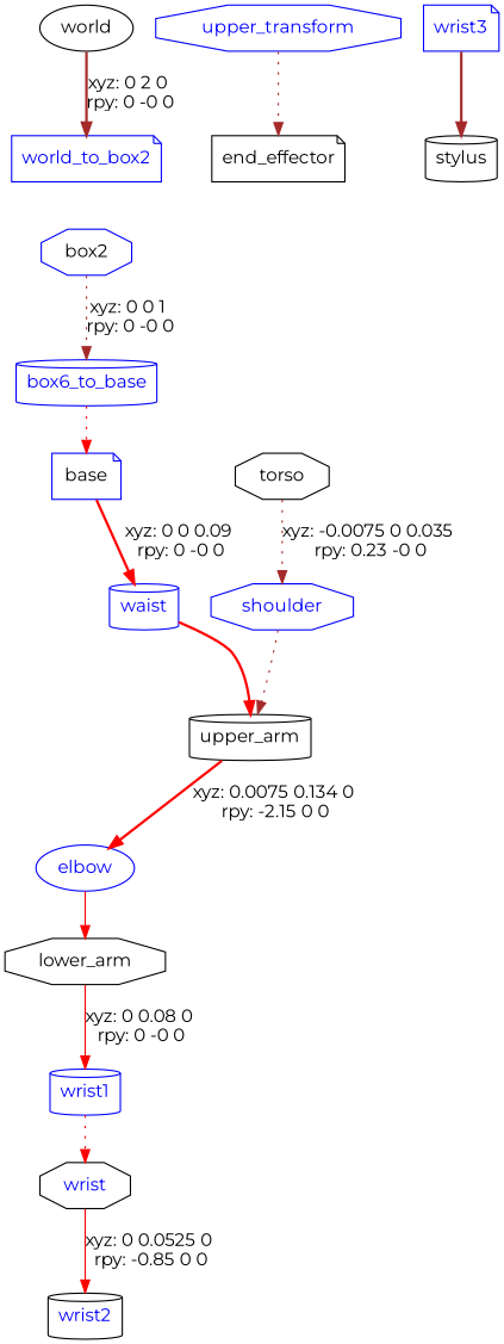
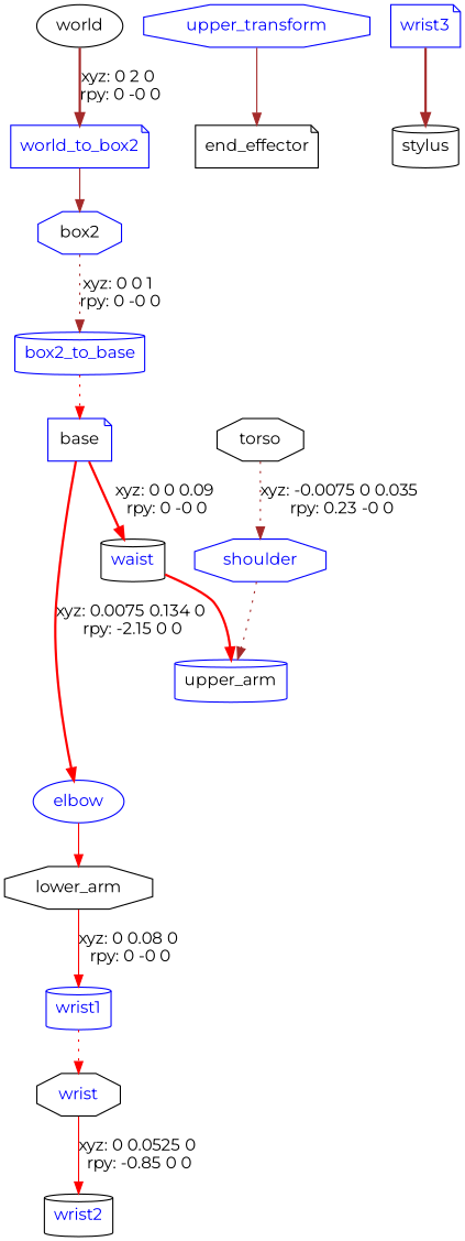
  digraph {
    fontname=Montserrat
    node [fontname=Montserrat shape=octagon color=blue fontcolor=blue]
    edge [color=red fontname=Montserrat style=dotted]
    n1 [label=world shape=ellipse color="" fontcolor=""]
    world_to_box2 [shape=note]
    n3 [label=box2 fontcolor=""]
-   box2_to_base [shape=cylinder label=box6_to_base]
+   box2_to_base [shape=cylinder]
    n5 [label=base shape=note fontcolor=""]
-   waist [shape=cylinder]
-   n7 [label=upper_arm shape=cylinder color="" fontcolor=""]
+   waist [color=black shape=cylinder]
+   n7 [label=upper_arm shape=cylinder fontcolor=""]
    n8 [label=torso color="" fontcolor=""]
    shoulder
    elbow [shape=ellipse]
    n11 [label=lower_arm color="" fontcolor=""]
    wrist1 [shape=cylinder]
    n13 [label=wrist color=""]
    wrist2 [color=black shape=cylinder]
    n15 [label=upper_transform]
    n16 [label=end_effector shape=note color="" fontcolor=""]
    wrist3 [shape=note]
    n18 [label=stylus shape=cylinder color="" fontcolor=""]
    n1 -> world_to_box2 [color=brown label="xyz: 0 2 0 \nrpy: 0 -0 0" style=bold]
+   world_to_box2 -> n3 [color=brown style=solid]
    n3 -> box2_to_base [color=brown label="xyz: 0 0 1 \nrpy: 0 -0 0"]
    box2_to_base -> n5
    n5 -> waist [label="xyz: 0 0 0.09 \nrpy: 0 -0 0" style=bold]
    waist -> n7 [style=bold]
-   n7 -> elbow [label="xyz: 0.0075 0.134 0 \nrpy: -2.15 0 0" style=bold]
+   n5 -> elbow [label="xyz: 0.0075 0.134 0 \nrpy: -2.15 0 0" style=bold]
    n8 -> shoulder [color=brown label="xyz: -0.0075 0 0.035 \nrpy: 0.23 -0 0"]
    shoulder -> n7 [color=brown]
    elbow -> n11 [style=solid]
    n11 -> wrist1 [label="xyz: 0 0.08 0 \nrpy: 0 -0 0" style=solid]
    wrist1 -> n13
    n13 -> wrist2 [label="xyz: 0 0.0525 0 \nrpy: -0.85 0 0" style=solid]
-   n15 -> n16 [color=brown]
+   n15 -> n16 [color=brown style=solid]
    wrist3 -> n18 [color=brown style=bold]
  }
